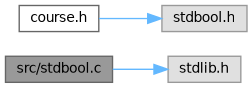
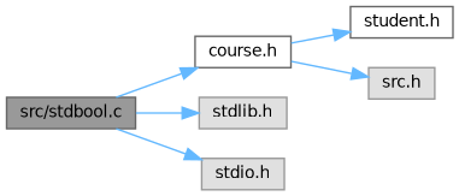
  digraph {
    rankdir=LR
    node [color=grey60 fillcolor="#E0E0E0" fontname=Helvetica fontsize=10 shape=box style=filled]
    edge [color=steelblue1 fontname=Helvetica fontsize=10 labelfontname=Helvetica labelfontsize=10 style=solid]
    n1 [color=gray40 fillcolor=grey60 fontcolor=black height=0.2 label="src/stdbool.c" width=0.4]
    n2 [color=grey40 fillcolor=white height=0.2 label="course.h" width=0.4]
    n3 [height=0.2 label="stdlib.h" width=0.4]
-   n6 [height=0.2 label="stdbool.h" width=0.4]
+   n4 [height=0.2 label="stdio.h" width=0.4]
+   n5 [color=grey40 fillcolor=white height=0.2 label="student.h" width=0.4]
+   n6 [height=0.2 label="src.h" width=0.4]
+   n1 -> n2
    n1 -> n3
+   n1 -> n4
+   n2 -> n5
    n2 -> n6
  }
